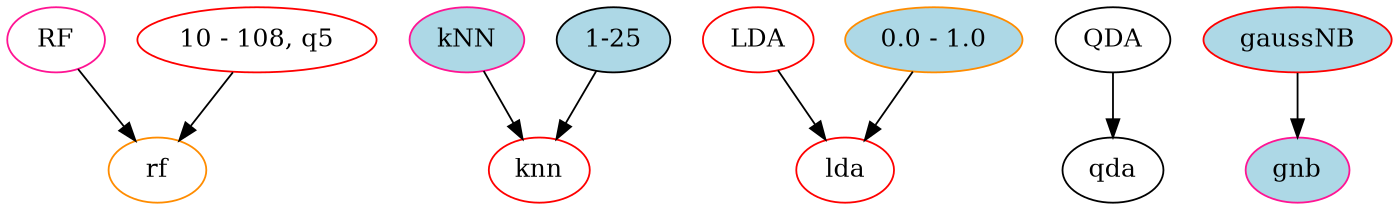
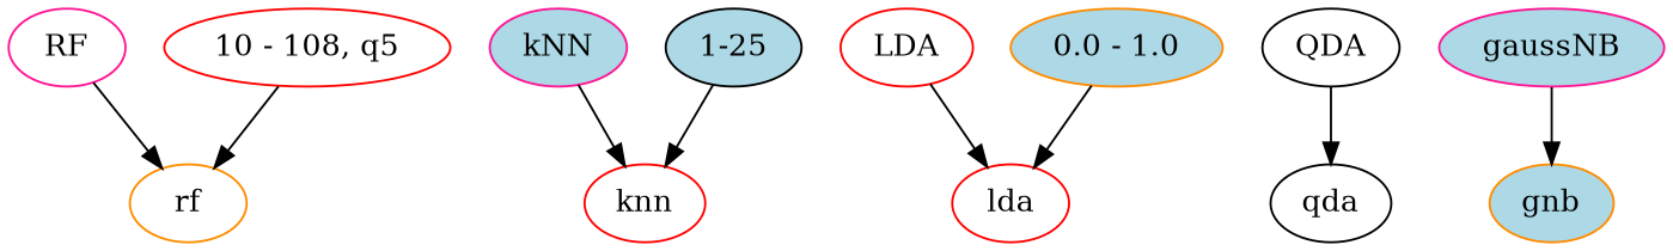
  digraph {
    node [color=red fillcolor=white style=filled]
    RF [color=deeppink]
    rf [color=darkorange]
    n3 [label="10 - 108, q5"]
    kNN [color=deeppink fillcolor=lightblue]
    knn
    "1-25" [color=black fillcolor=lightblue]
    LDA
    lda
    "0.0 - 1.0" [color=darkorange fillcolor=lightblue]
    QDA [color=black]
    qda [color=black]
-   gaussNB [fillcolor=lightblue]
-   gnb [color=deeppink fillcolor=lightblue]
+   gaussNB [color=deeppink fillcolor=lightblue]
+   gnb [color=darkorange fillcolor=lightblue]
    RF -> rf
    n3 -> rf
    kNN -> knn
    "1-25" -> knn
    LDA -> lda
    "0.0 - 1.0" -> lda
    QDA -> qda
    gaussNB -> gnb
  }
